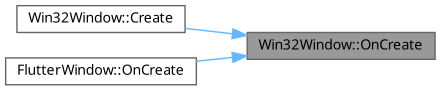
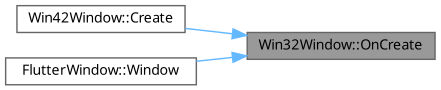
  digraph {
    fontname="Noto Sans"
    rankdir=RL
    node [color=grey40 fillcolor=white fontname="Noto Sans" fontsize=10 shape=box style=filled]
    edge [color=steelblue1 dir=back fontname="Noto Sans" fontsize=10 labelfontname=Helvetica labelfontsize=10 style=solid]
    n1 [color=gray40 fillcolor=grey60 fontcolor=black height=0.2 label="Win32Window::OnCreate" width=0.4]
-   n2 [height=0.2 label="Win32Window::Create" width=0.4]
-   n3 [height=0.2 label="FlutterWindow::OnCreate" width=0.4]
+   n2 [height=0.2 label="Win42Window::Create" width=0.4]
+   n3 [height=0.2 label="FlutterWindow::Window" width=0.4]
    n1 -> n2
    n1 -> n3
  }
